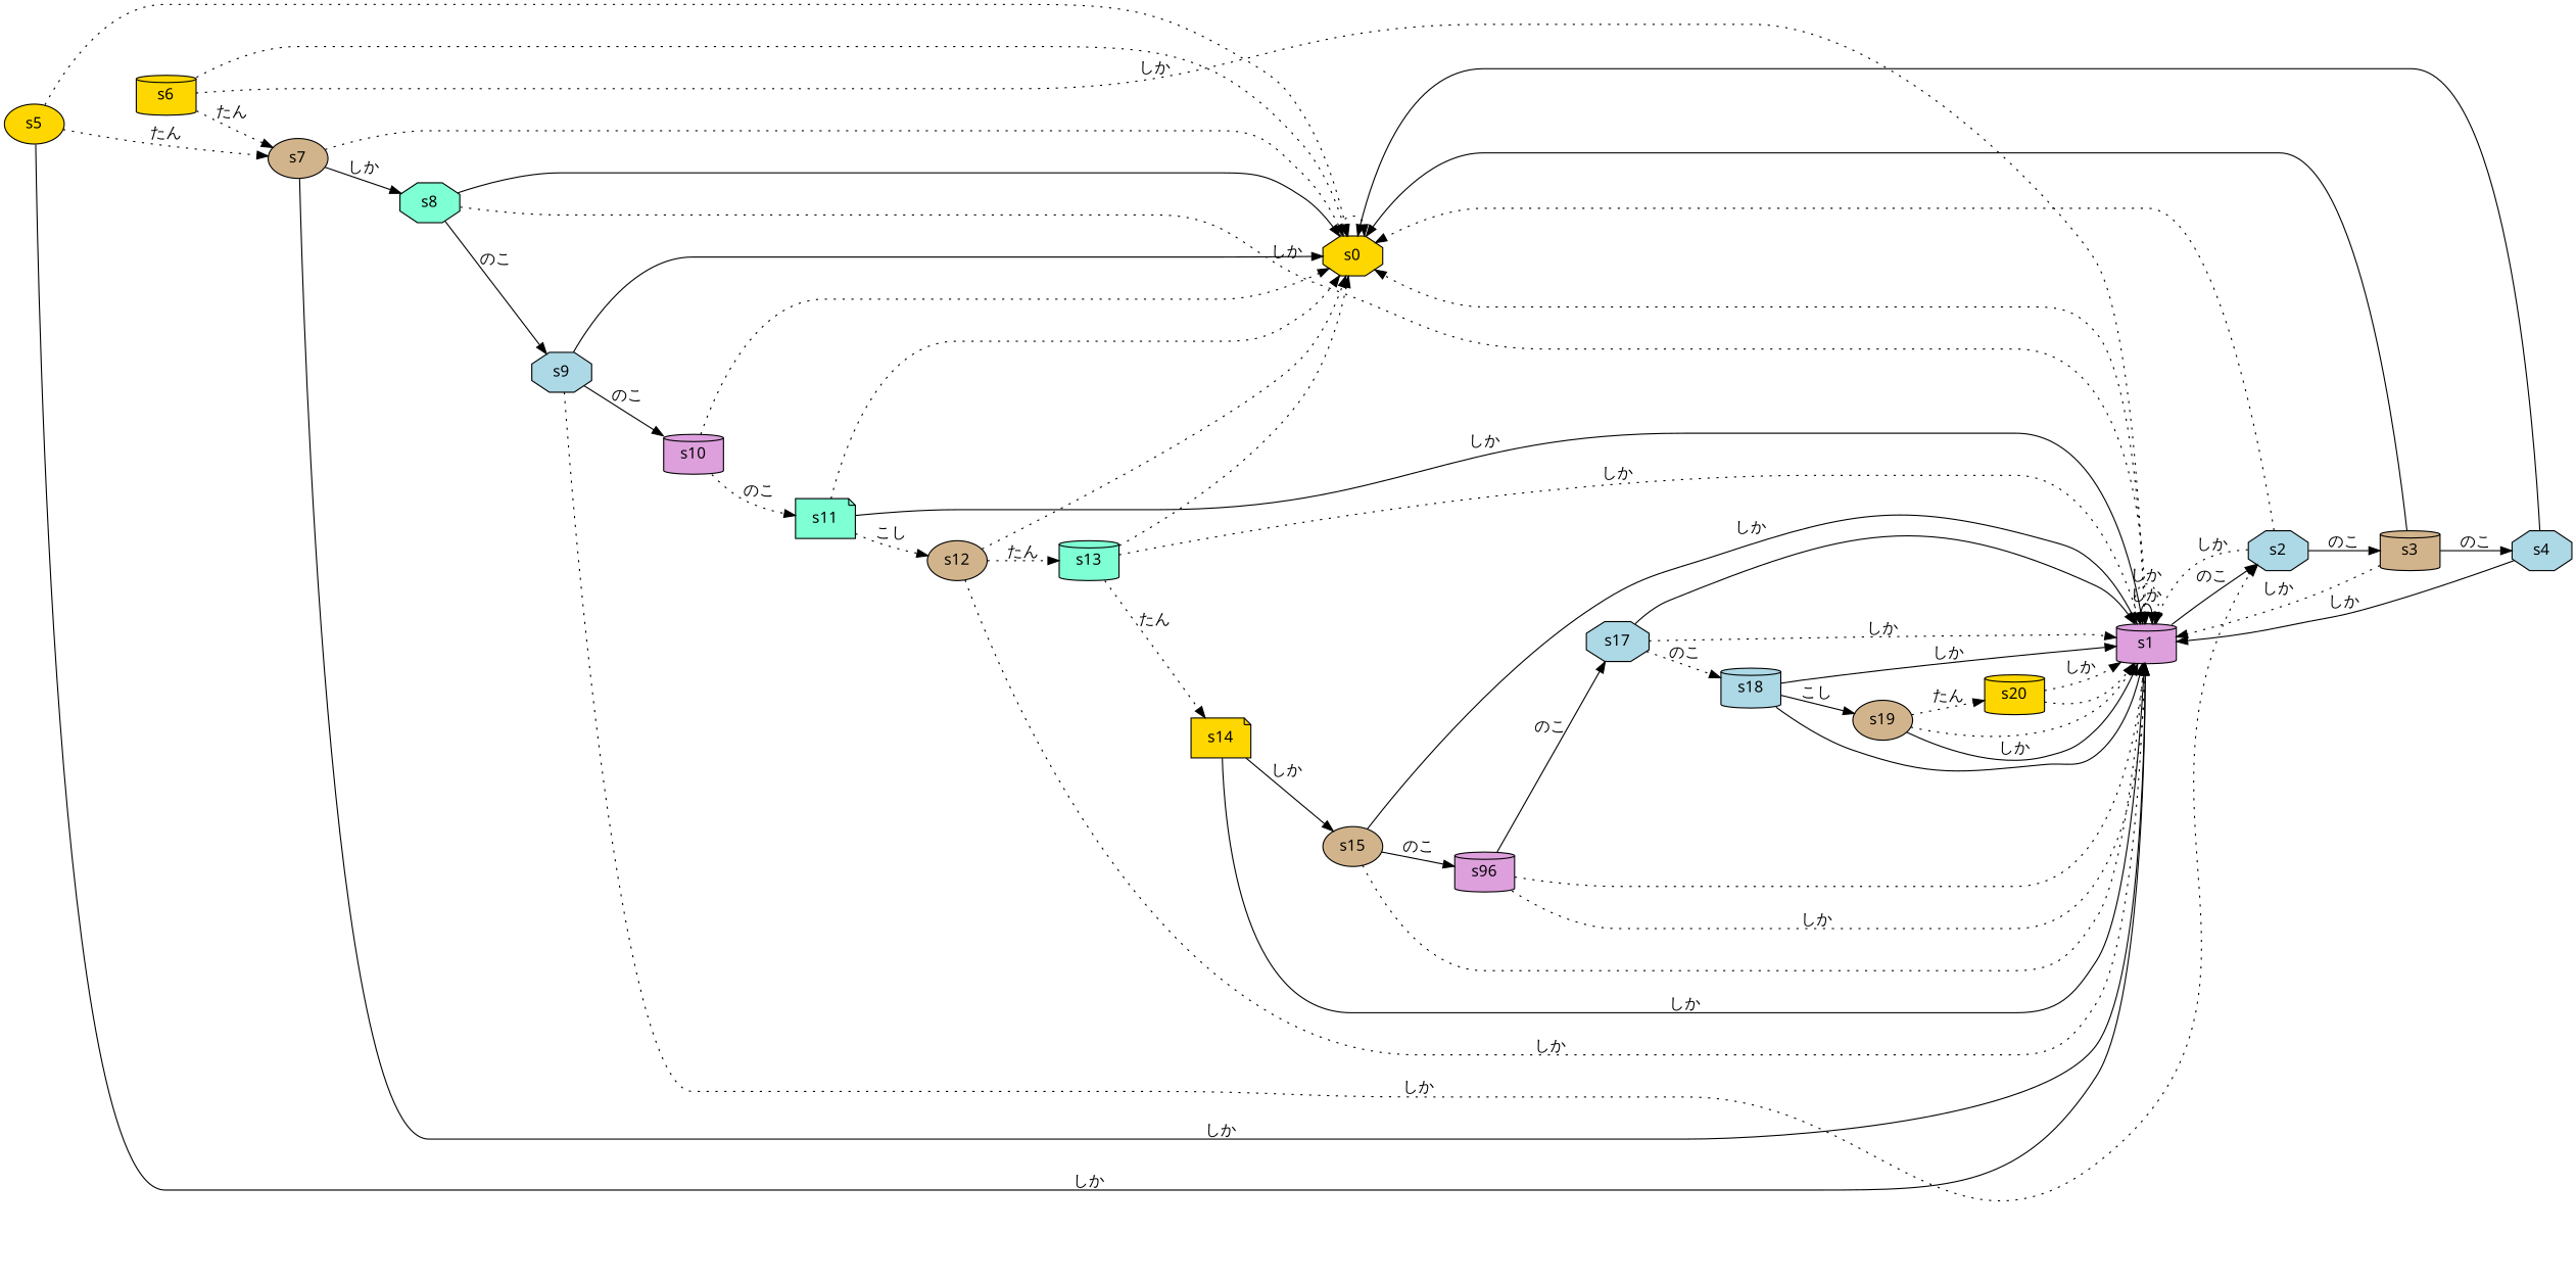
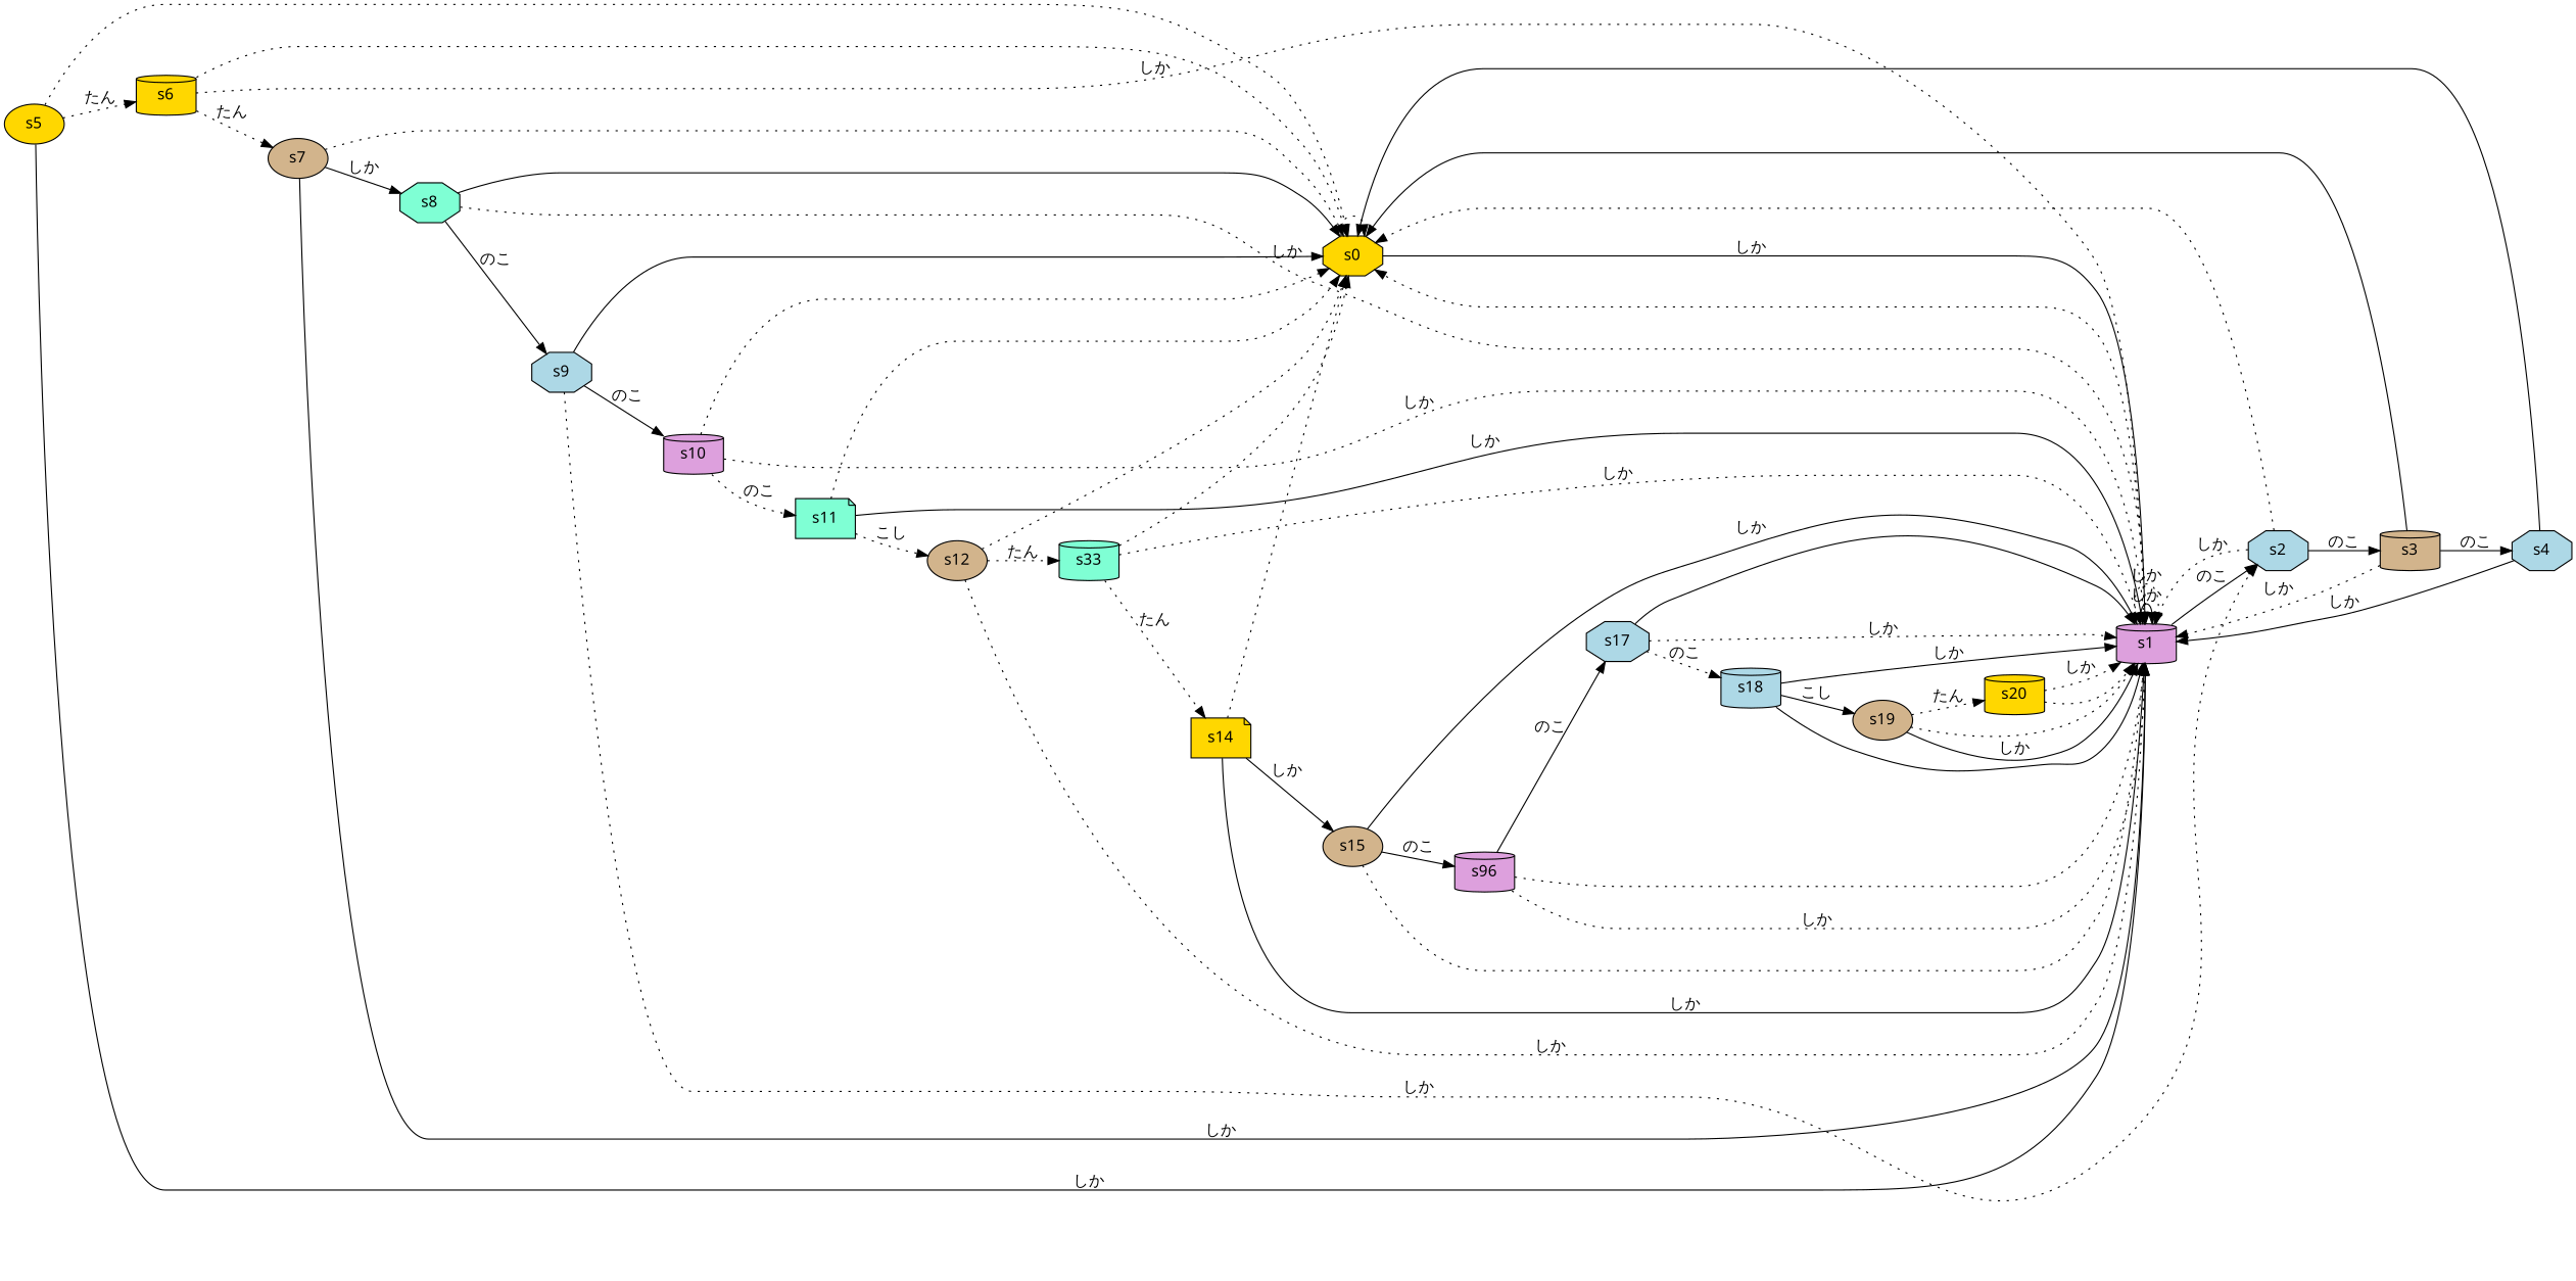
  digraph {
    fontname="sans-serif"
    rankdir=LR
    node [fillcolor=gold fontname="sans-serif" shape=cylinder style=filled]
    edge [fontname="sans-serif" style=dotted]
    n1 [label=s0 shape=octagon]
    s1 [fillcolor=plum]
    s2 [fillcolor=lightblue shape=octagon]
    s3 [fillcolor=tan]
    s4 [fillcolor=lightblue shape=octagon]
    s5 [shape=ellipse]
    s6
    s7 [fillcolor=tan shape=ellipse]
    s8 [fillcolor=aquamarine shape=octagon]
    s9 [fillcolor=lightblue shape=octagon]
    s10 [fillcolor=plum]
    s11 [fillcolor=aquamarine shape=note]
    s12 [fillcolor=tan shape=ellipse]
-   s13 [fillcolor=aquamarine]
+   s13 [fillcolor=aquamarine label=s33]
    s14 [shape=note]
    s15 [fillcolor=tan shape=ellipse]
    n17 [fillcolor=plum label=s96]
    s17 [fillcolor=lightblue shape=octagon]
    s18 [fillcolor=lightblue]
    s19 [fillcolor=tan shape=ellipse]
    s20
    n1 -> n1
+   n1 -> s1 [label="しか" style=solid]
    s1 -> n1
    s1 -> s1 [label="しか" style=solid]
    s1 -> s1 [label="しか"]
    s1 -> s2 [label="のこ" style=solid]
    s2 -> n1
    s2 -> s1 [label="しか"]
    s2 -> s3 [label="のこ" style=solid]
    s3 -> n1 [style=solid]
    s3 -> s1 [label="しか"]
    s3 -> s4 [label="のこ" style=solid]
    s4 -> n1 [style=solid]
    s4 -> s1 [label="しか" style=solid]
    s5 -> n1
    s5 -> s1 [label="しか" style=solid]
-   s5 -> s7 [label="たん"]
+   s5 -> s6 [label="たん"]
    s6 -> n1
    s6 -> s1 [label="しか"]
    s6 -> s7 [label="たん"]
    s7 -> n1
    s7 -> s1 [label="しか" style=solid]
    s7 -> s8 [label="しか" style=solid]
    s8 -> n1 [style=solid]
    s8 -> s1 [label="しか"]
    s8 -> s9 [label="のこ" style=solid]
    s9 -> n1 [style=solid]
    s9 -> s2 [label="しか"]
    s9 -> s10 [label="のこ" style=solid]
    s10 -> n1
+   s10 -> s1 [label="しか"]
    s10 -> s11 [label="のこ"]
    s11 -> n1
    s11 -> s1 [label="しか" style=solid]
    s11 -> s12 [label="こし"]
    s12 -> n1
    s12 -> s1 [label="しか"]
    s12 -> s13 [label="たん"]
    s13 -> n1
    s13 -> s1 [label="しか"]
    s13 -> s14 [label="たん"]
+   s14 -> n1
    s14 -> s1 [label="しか" style=solid]
    s14 -> s15 [label="しか" style=solid]
    s15 -> s1
    s15 -> s1 [label="しか" style=solid]
    s15 -> n17 [label="のこ" style=solid]
    n17 -> s1
    n17 -> s1 [label="しか"]
    n17 -> s17 [label="のこ" style=solid]
    s17 -> s1 [style=solid]
    s17 -> s1 [label="しか"]
    s17 -> s18 [label="のこ"]
    s18 -> s1 [style=solid]
    s18 -> s1 [label="しか" style=solid]
    s18 -> s19 [label="こし" style=solid]
    s19 -> s1
    s19 -> s1 [label="しか" style=solid]
    s19 -> s20 [label="たん"]
    s20 -> s1
    s20 -> s1 [label="しか"]
  }
